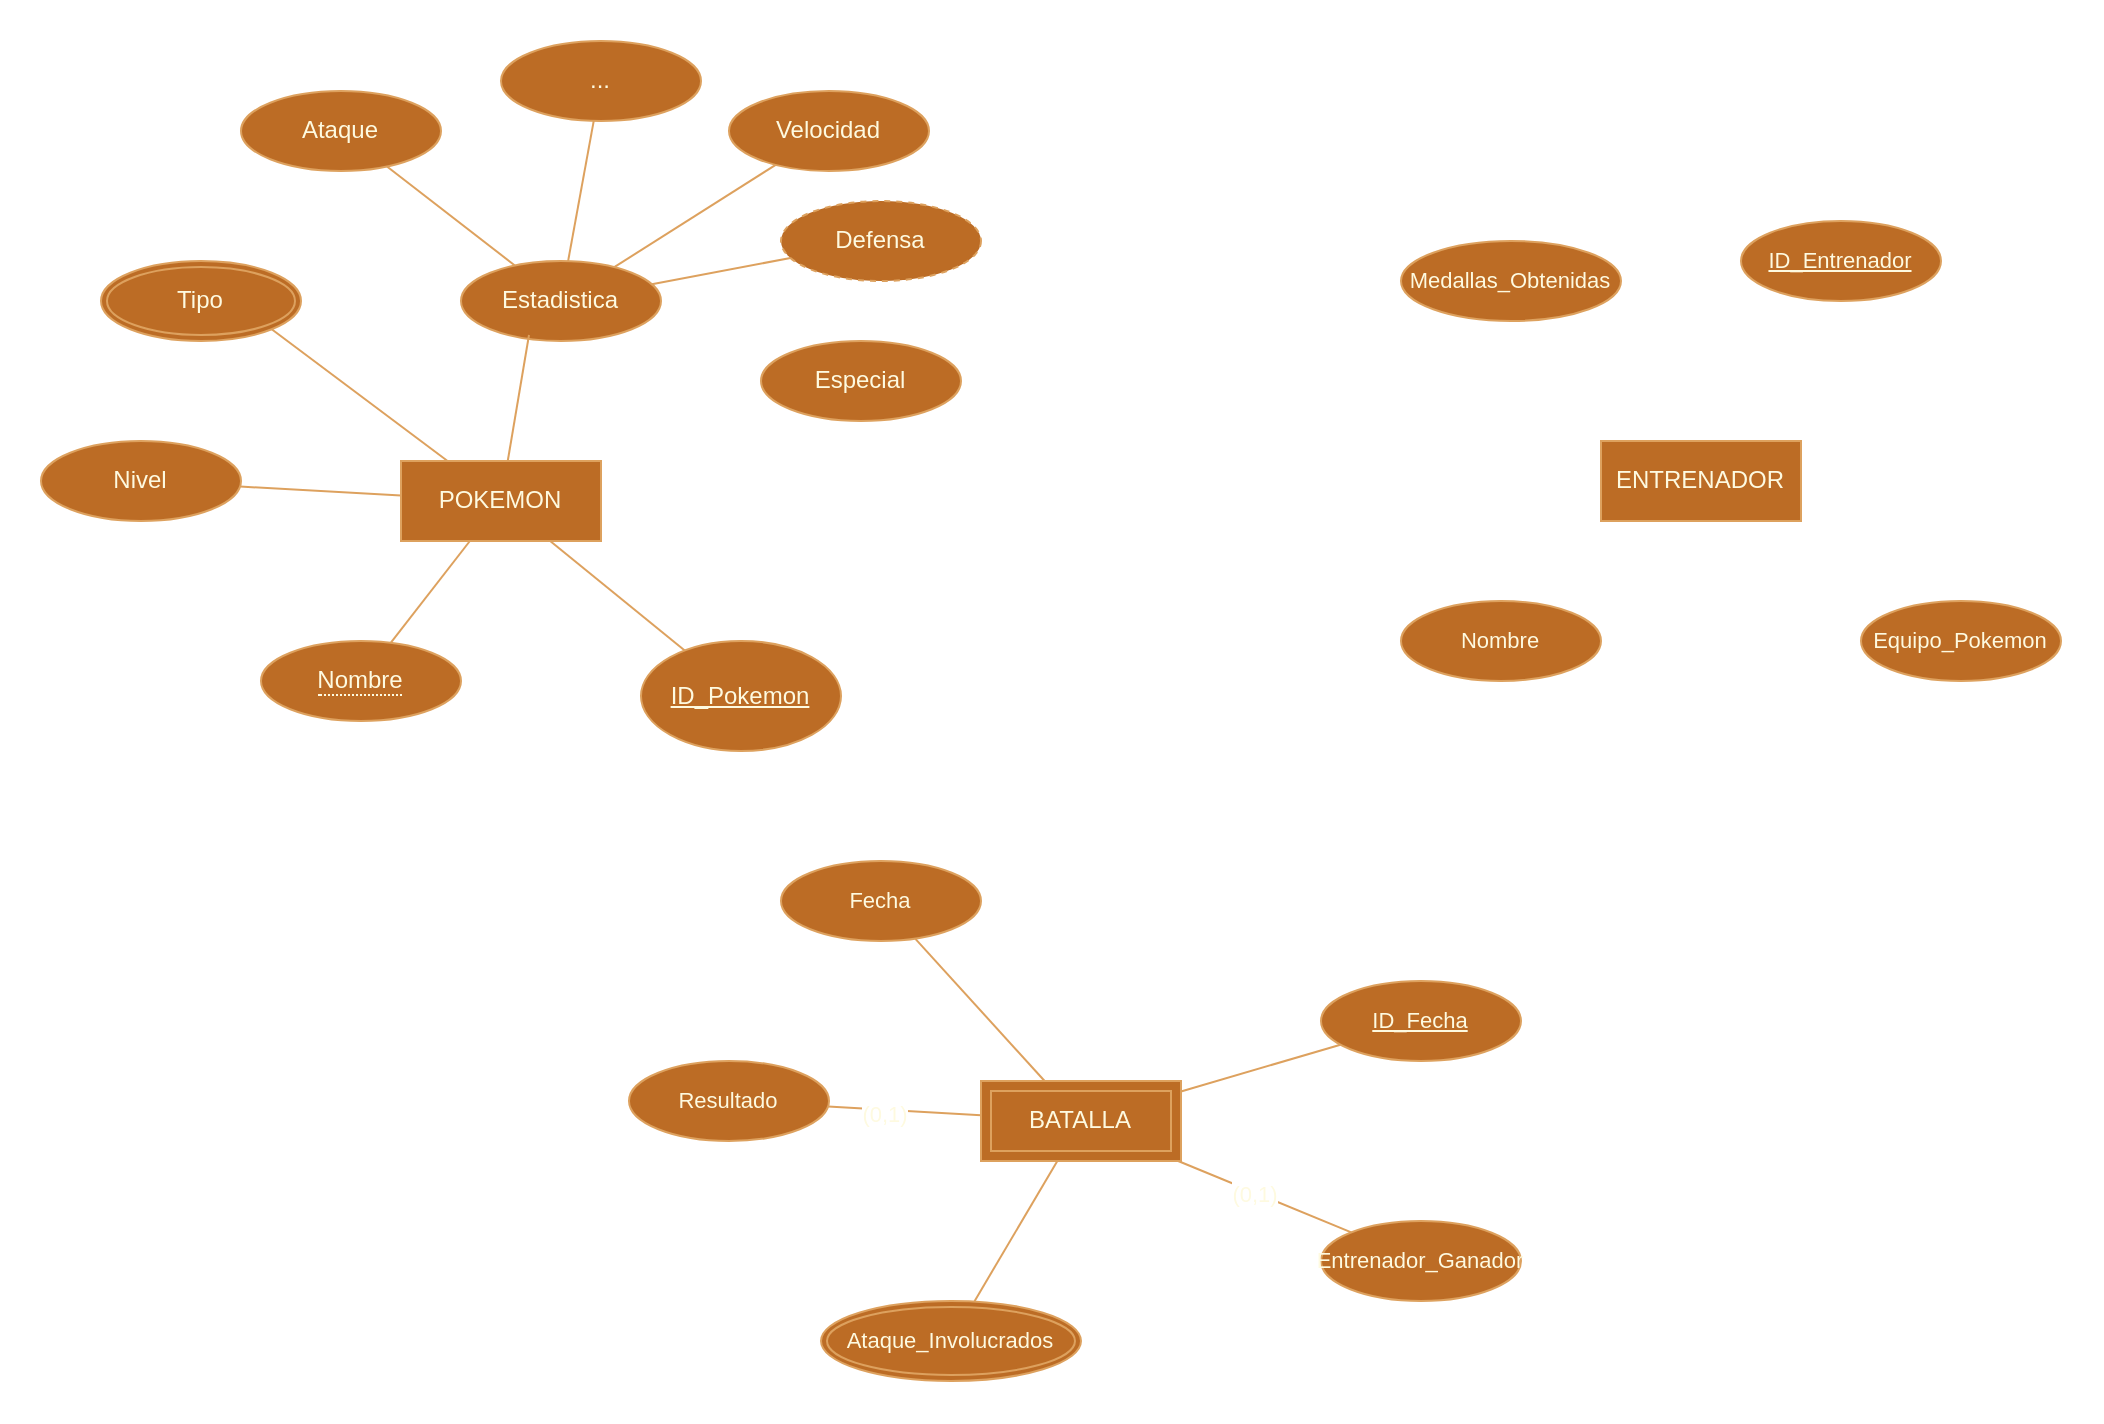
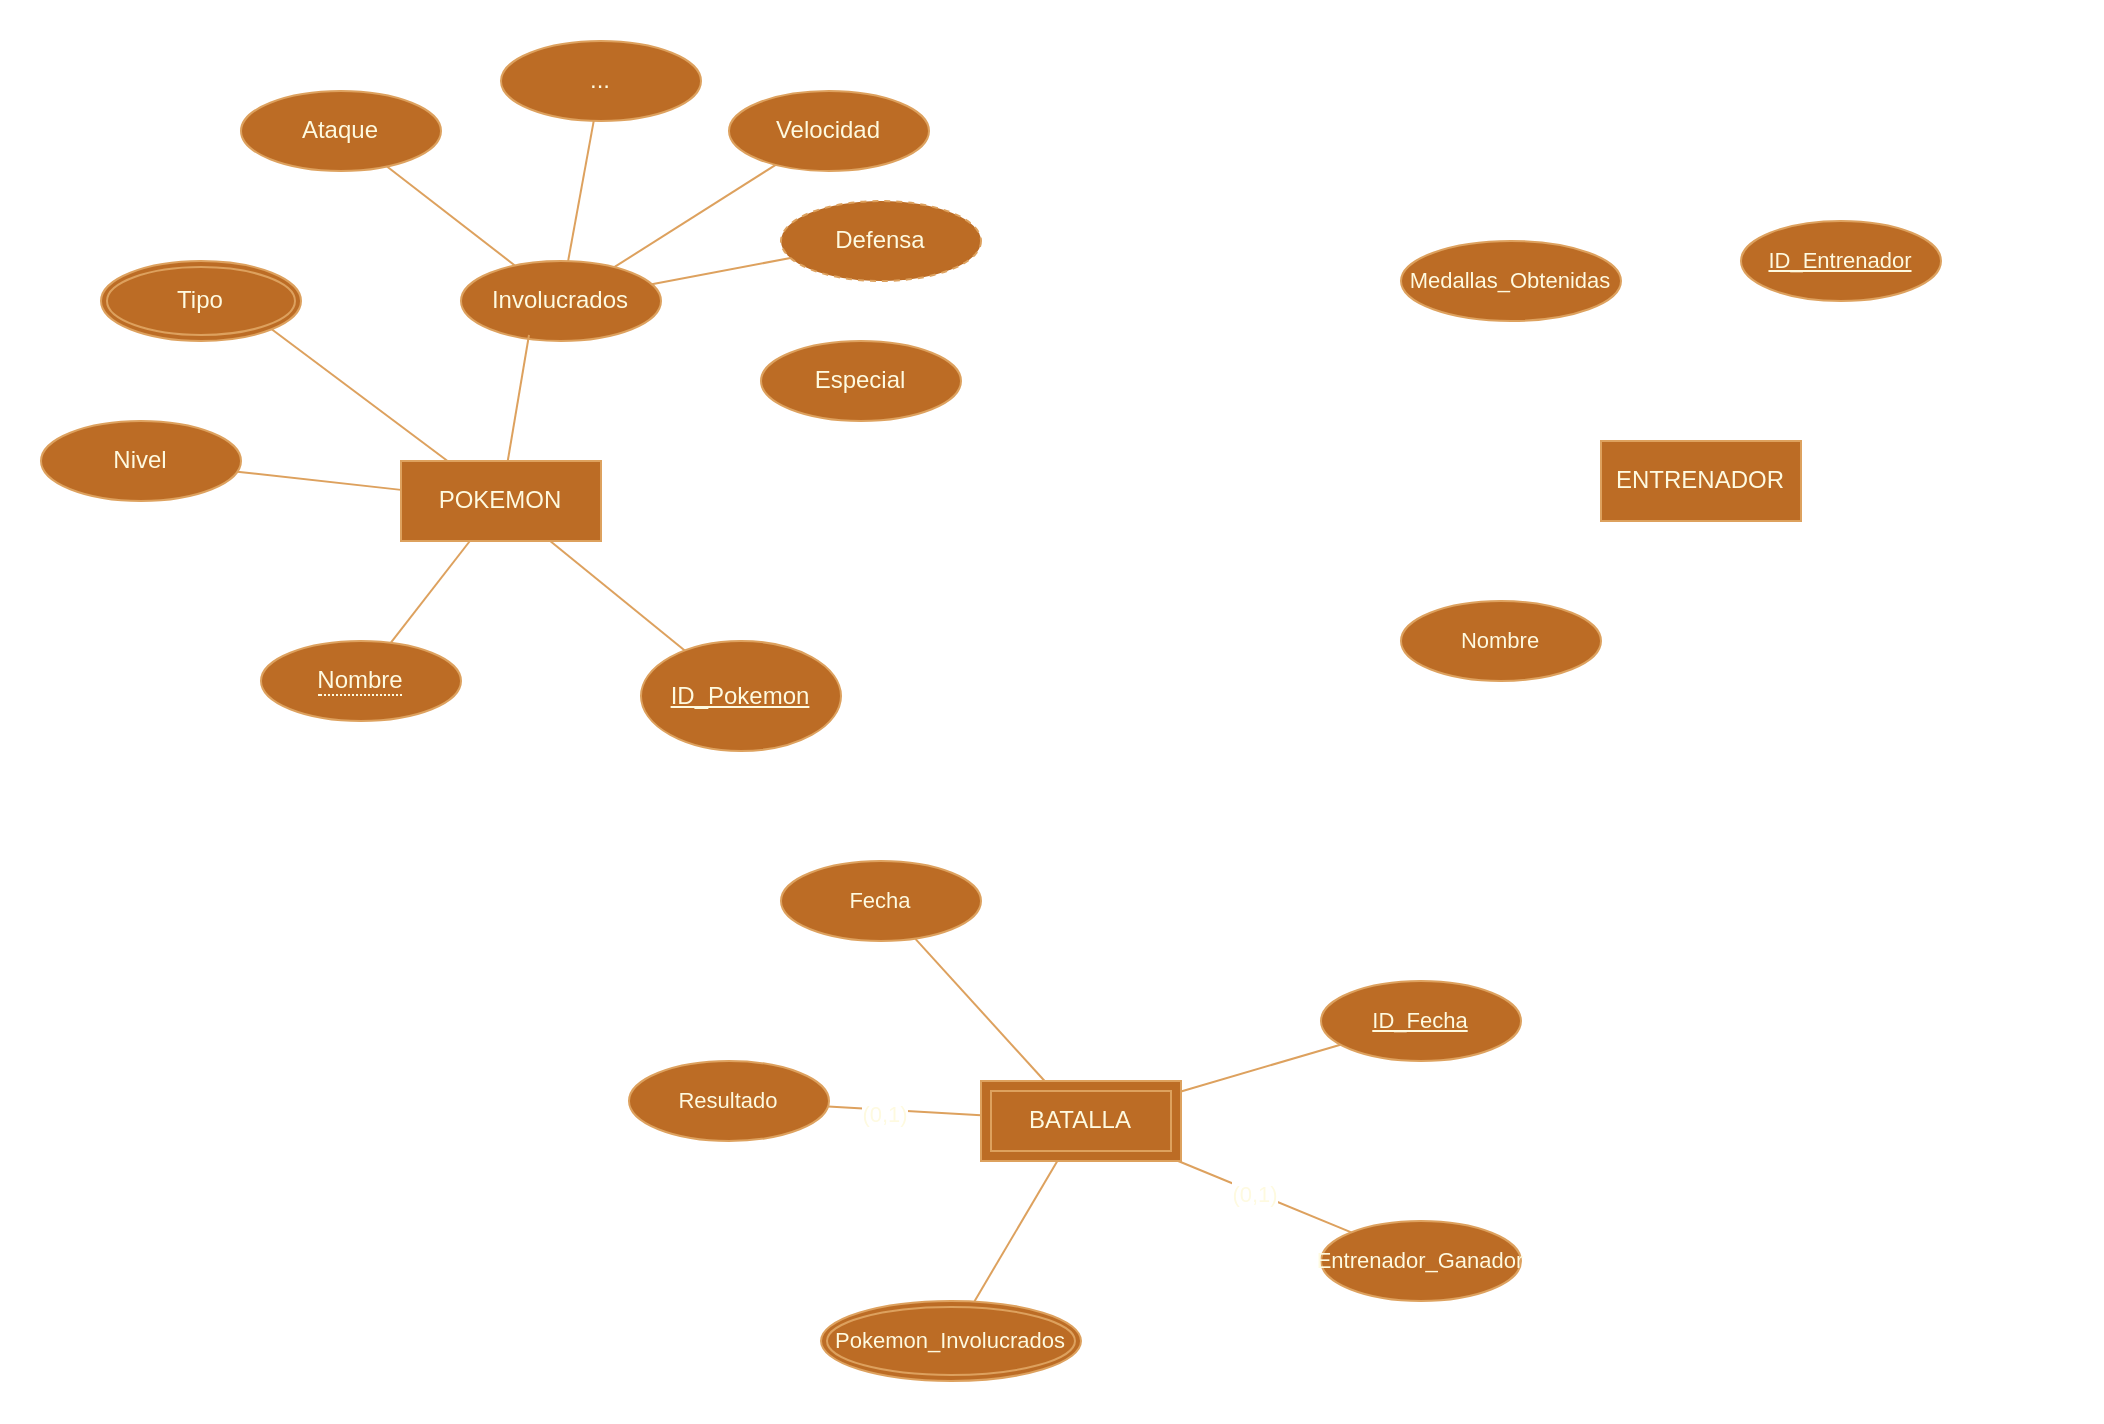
  <mxCell id="0" />
  <mxCell id="1" parent="0" />
  <mxCell id="2" style="edgeStyle=none;shape=connector;rounded=0;orthogonalLoop=1;jettySize=auto;html=1;entryX=1;entryY=1;entryDx=0;entryDy=0;labelBackgroundColor=default;strokeColor=#DDA15E;align=center;verticalAlign=middle;fontFamily=Helvetica;fontSize=11;fontColor=#FEFAE0;endArrow=none;endFill=0;fillColor=#BC6C25;" edge="1" parent="1" source="6" target="25"><mxGeometry relative="1" as="geometry" /></mxCell>
  <mxCell id="3" style="edgeStyle=none;shape=connector;rounded=0;orthogonalLoop=1;jettySize=auto;html=1;labelBackgroundColor=default;strokeColor=#DDA15E;align=center;verticalAlign=middle;fontFamily=Helvetica;fontSize=11;fontColor=#FEFAE0;endArrow=none;endFill=0;fillColor=#BC6C25;" edge="1" parent="1" source="6" target="23"><mxGeometry relative="1" as="geometry" /></mxCell>
  <mxCell id="4" style="edgeStyle=none;shape=connector;rounded=0;orthogonalLoop=1;jettySize=auto;html=1;labelBackgroundColor=default;strokeColor=#DDA15E;align=center;verticalAlign=middle;fontFamily=Helvetica;fontSize=11;fontColor=#FEFAE0;endArrow=none;endFill=0;fillColor=#BC6C25;" edge="1" parent="1" source="6" target="24"><mxGeometry relative="1" as="geometry" /></mxCell>
  <mxCell id="5" style="edgeStyle=none;shape=connector;rounded=0;orthogonalLoop=1;jettySize=auto;html=1;labelBackgroundColor=default;strokeColor=#DDA15E;align=center;verticalAlign=middle;fontFamily=Helvetica;fontSize=11;fontColor=#FEFAE0;endArrow=none;endFill=0;fillColor=#BC6C25;" edge="1" parent="1" source="6" target="22"><mxGeometry relative="1" as="geometry" /></mxCell>
  <mxCell id="6" value="POKEMON" style="whiteSpace=wrap;html=1;align=center;labelBackgroundColor=none;fillColor=#BC6C25;strokeColor=#DDA15E;fontColor=#FEFAE0;" vertex="1" parent="1"><mxGeometry x="200" y="230" width="100" height="40" as="geometry" /></mxCell>
  <mxCell id="7" value="ENTRENADOR" style="whiteSpace=wrap;html=1;align=center;labelBackgroundColor=none;fillColor=#BC6C25;strokeColor=#DDA15E;fontColor=#FEFAE0;" vertex="1" parent="1"><mxGeometry x="800" y="220" width="100" height="40" as="geometry" /></mxCell>
  <mxCell id="8" style="edgeStyle=none;shape=connector;rounded=0;orthogonalLoop=1;jettySize=auto;html=1;labelBackgroundColor=default;strokeColor=#DDA15E;align=center;verticalAlign=middle;fontFamily=Helvetica;fontSize=11;fontColor=#FEFAE0;endArrow=none;endFill=0;fillColor=#BC6C25;" edge="1" parent="1" source="15" target="39"><mxGeometry relative="1" as="geometry" /></mxCell>
  <mxCell id="9" style="edgeStyle=none;shape=connector;rounded=0;orthogonalLoop=1;jettySize=auto;html=1;labelBackgroundColor=default;strokeColor=#DDA15E;align=center;verticalAlign=middle;fontFamily=Helvetica;fontSize=11;fontColor=#FEFAE0;endArrow=none;endFill=0;fillColor=#BC6C25;" edge="1" parent="1" source="15" target="38"><mxGeometry relative="1" as="geometry" /></mxCell>
  <mxCell id="10" value="(0,1)" style="edgeLabel;html=1;align=center;verticalAlign=middle;resizable=0;points=[];fontSize=11;fontFamily=Helvetica;fontColor=#FEFAE0;" vertex="1" connectable="0" parent="9"><mxGeometry x="-0.123" y="-1" relative="1" as="geometry"><mxPoint as="offset" /></mxGeometry></mxCell>
  <mxCell id="11" style="edgeStyle=none;shape=connector;rounded=0;orthogonalLoop=1;jettySize=auto;html=1;labelBackgroundColor=default;strokeColor=#DDA15E;align=center;verticalAlign=middle;fontFamily=Helvetica;fontSize=11;fontColor=#FEFAE0;endArrow=none;endFill=0;fillColor=#BC6C25;" edge="1" parent="1" source="15" target="35"><mxGeometry relative="1" as="geometry" /></mxCell>
  <mxCell id="12" style="edgeStyle=none;shape=connector;rounded=0;orthogonalLoop=1;jettySize=auto;html=1;labelBackgroundColor=default;strokeColor=#DDA15E;align=center;verticalAlign=middle;fontFamily=Helvetica;fontSize=11;fontColor=#FEFAE0;endArrow=none;endFill=0;fillColor=#BC6C25;" edge="1" parent="1" source="15" target="36"><mxGeometry relative="1" as="geometry" /></mxCell>
  <mxCell id="13" style="edgeStyle=none;shape=connector;rounded=0;orthogonalLoop=1;jettySize=auto;html=1;labelBackgroundColor=default;strokeColor=#DDA15E;align=center;verticalAlign=middle;fontFamily=Helvetica;fontSize=11;fontColor=#FEFAE0;endArrow=none;endFill=0;fillColor=#BC6C25;" edge="1" parent="1" source="15" target="37"><mxGeometry relative="1" as="geometry" /></mxCell>
  <mxCell id="14" value="(0,1)" style="edgeLabel;html=1;align=center;verticalAlign=middle;resizable=0;points=[];fontSize=11;fontFamily=Helvetica;fontColor=#FEFAE0;" vertex="1" connectable="0" parent="13"><mxGeometry x="0.253" y="2" relative="1" as="geometry"><mxPoint as="offset" /></mxGeometry></mxCell>
  <mxCell id="15" value="BATALLA" style="shape=ext;margin=3;double=1;whiteSpace=wrap;html=1;align=center;labelBackgroundColor=none;fillColor=#BC6C25;strokeColor=#DDA15E;fontColor=#FEFAE0;" vertex="1" parent="1"><mxGeometry x="490" y="540" width="100" height="40" as="geometry" /></mxCell>
  <mxCell id="16" style="edgeStyle=none;shape=connector;rounded=0;orthogonalLoop=1;jettySize=auto;html=1;labelBackgroundColor=default;strokeColor=#DDA15E;align=center;verticalAlign=middle;fontFamily=Helvetica;fontSize=11;fontColor=#FEFAE0;endArrow=none;endFill=0;fillColor=#BC6C25;" edge="1" parent="1" source="20" target="28"><mxGeometry relative="1" as="geometry" /></mxCell>
  <mxCell id="17" style="edgeStyle=none;shape=connector;rounded=0;orthogonalLoop=1;jettySize=auto;html=1;labelBackgroundColor=default;strokeColor=#DDA15E;align=center;verticalAlign=middle;fontFamily=Helvetica;fontSize=11;fontColor=#FEFAE0;endArrow=none;endFill=0;fillColor=#BC6C25;" edge="1" parent="1" source="20" target="27"><mxGeometry relative="1" as="geometry" /></mxCell>
  <mxCell id="18" style="edgeStyle=none;shape=connector;rounded=0;orthogonalLoop=1;jettySize=auto;html=1;labelBackgroundColor=default;strokeColor=#DDA15E;align=center;verticalAlign=middle;fontFamily=Helvetica;fontSize=11;fontColor=#FEFAE0;endArrow=none;endFill=0;fillColor=#BC6C25;" edge="1" parent="1" source="20" target="26"><mxGeometry relative="1" as="geometry" /></mxCell>
  <mxCell id="19" style="edgeStyle=none;shape=connector;rounded=0;orthogonalLoop=1;jettySize=auto;html=1;labelBackgroundColor=default;strokeColor=#DDA15E;align=center;verticalAlign=middle;fontFamily=Helvetica;fontSize=11;fontColor=#FEFAE0;endArrow=none;endFill=0;fillColor=#BC6C25;" edge="1" parent="1" source="20" target="21"><mxGeometry relative="1" as="geometry" /></mxCell>
- <mxCell id="20" value="Estadistica" style="ellipse;whiteSpace=wrap;html=1;align=center;strokeColor=#DDA15E;fontColor=#FEFAE0;fillColor=#BC6C25;" vertex="1" parent="1"><mxGeometry x="230" y="130" width="100" height="40" as="geometry" /></mxCell>
+ <mxCell id="20" value="Involucrados" style="ellipse;whiteSpace=wrap;html=1;align=center;strokeColor=#DDA15E;fontColor=#FEFAE0;fillColor=#BC6C25;" vertex="1" parent="1"><mxGeometry x="230" y="130" width="100" height="40" as="geometry" /></mxCell>
  <mxCell id="21" value="Ataque" style="ellipse;whiteSpace=wrap;html=1;align=center;strokeColor=#DDA15E;fontColor=#FEFAE0;fillColor=#BC6C25;" vertex="1" parent="1"><mxGeometry x="120" y="45" width="100" height="40" as="geometry" /></mxCell>
  <mxCell id="22" value="ID_Pokemon" style="ellipse;whiteSpace=wrap;html=1;align=center;fontStyle=4;strokeColor=#DDA15E;fontColor=#FEFAE0;fillColor=#BC6C25;" vertex="1" parent="1"><mxGeometry x="320" y="320" width="100" height="55" as="geometry" /></mxCell>
- <mxCell id="23" value="Nivel" style="ellipse;whiteSpace=wrap;html=1;align=center;strokeColor=#DDA15E;fontColor=#FEFAE0;fillColor=#BC6C25;" vertex="1" parent="1"><mxGeometry x="20" y="220" width="100" height="40" as="geometry" /></mxCell>
+ <mxCell id="23" value="Nivel" style="ellipse;whiteSpace=wrap;html=1;align=center;strokeColor=#DDA15E;fontColor=#FEFAE0;fillColor=#BC6C25;" vertex="1" parent="1"><mxGeometry x="20" y="210" width="100" height="40" as="geometry" /></mxCell>
  <mxCell id="24" value="&lt;span style=&quot;border-bottom: 1px dotted&quot;&gt;Nombre&lt;/span&gt;" style="ellipse;whiteSpace=wrap;html=1;align=center;strokeColor=#DDA15E;fontColor=#FEFAE0;fillColor=#BC6C25;" vertex="1" parent="1"><mxGeometry x="130" y="320" width="100" height="40" as="geometry" /></mxCell>
  <mxCell id="25" value="Tipo" style="ellipse;shape=doubleEllipse;margin=3;whiteSpace=wrap;html=1;align=center;strokeColor=#DDA15E;fontColor=#FEFAE0;fillColor=#BC6C25;" vertex="1" parent="1"><mxGeometry x="50" y="130" width="100" height="40" as="geometry" /></mxCell>
  <mxCell id="26" value="..." style="ellipse;whiteSpace=wrap;html=1;align=center;strokeColor=#DDA15E;fontColor=#FEFAE0;fillColor=#BC6C25;" vertex="1" parent="1"><mxGeometry x="250" y="20" width="100" height="40" as="geometry" /></mxCell>
  <mxCell id="27" value="Velocidad" style="ellipse;whiteSpace=wrap;html=1;align=center;strokeColor=#DDA15E;fontColor=#FEFAE0;fillColor=#BC6C25;" vertex="1" parent="1"><mxGeometry x="364" y="45" width="100" height="40" as="geometry" /></mxCell>
  <mxCell id="28" value="Defensa" style="ellipse;whiteSpace=wrap;html=1;align=center;strokeColor=#DDA15E;fontColor=#FEFAE0;fillColor=#BC6C25;dashed=1;" vertex="1" parent="1"><mxGeometry x="390" y="100" width="100" height="40" as="geometry" /></mxCell>
  <mxCell id="29" value="Especial" style="ellipse;whiteSpace=wrap;html=1;align=center;strokeColor=#DDA15E;fontColor=#FEFAE0;fillColor=#BC6C25;" vertex="1" parent="1"><mxGeometry x="380" y="170" width="100" height="40" as="geometry" /></mxCell>
  <mxCell id="30" style="edgeStyle=none;shape=connector;rounded=0;orthogonalLoop=1;jettySize=auto;html=1;entryX=0.34;entryY=0.925;entryDx=0;entryDy=0;entryPerimeter=0;labelBackgroundColor=default;strokeColor=#DDA15E;align=center;verticalAlign=middle;fontFamily=Helvetica;fontSize=11;fontColor=#FEFAE0;endArrow=none;endFill=0;fillColor=#BC6C25;" edge="1" parent="1" source="6" target="20"><mxGeometry relative="1" as="geometry" /></mxCell>
  <mxCell id="31" value="Medallas_Obtenidas" style="ellipse;whiteSpace=wrap;html=1;align=center;strokeColor=#DDA15E;fontFamily=Helvetica;fontSize=11;fontColor=#FEFAE0;fillColor=#BC6C25;" vertex="1" parent="1"><mxGeometry x="700" y="120" width="110" height="40" as="geometry" /></mxCell>
  <mxCell id="32" value="ID_Entrenador" style="ellipse;whiteSpace=wrap;html=1;align=center;fontStyle=4;strokeColor=#DDA15E;fontFamily=Helvetica;fontSize=11;fontColor=#FEFAE0;fillColor=#BC6C25;" vertex="1" parent="1"><mxGeometry x="870" y="110" width="100" height="40" as="geometry" /></mxCell>
  <mxCell id="33" value="Nombre" style="ellipse;whiteSpace=wrap;html=1;align=center;strokeColor=#DDA15E;fontFamily=Helvetica;fontSize=11;fontColor=#FEFAE0;fillColor=#BC6C25;" vertex="1" parent="1"><mxGeometry x="700" y="300" width="100" height="40" as="geometry" /></mxCell>
- <mxCell id="34" value="Equipo_Pokemon" style="ellipse;whiteSpace=wrap;html=1;align=center;strokeColor=#DDA15E;fontFamily=Helvetica;fontSize=11;fontColor=#FEFAE0;fillColor=#BC6C25;" vertex="1" parent="1"><mxGeometry x="930" y="300" width="100" height="40" as="geometry" /></mxCell>
  <mxCell id="35" value="ID_Fecha" style="ellipse;whiteSpace=wrap;html=1;align=center;fontStyle=4;strokeColor=#DDA15E;fontFamily=Helvetica;fontSize=11;fontColor=#FEFAE0;fillColor=#BC6C25;" vertex="1" parent="1"><mxGeometry x="660" y="490" width="100" height="40" as="geometry" /></mxCell>
  <mxCell id="36" value="Fecha" style="ellipse;whiteSpace=wrap;html=1;align=center;strokeColor=#DDA15E;fontFamily=Helvetica;fontSize=11;fontColor=#FEFAE0;fillColor=#BC6C25;" vertex="1" parent="1"><mxGeometry x="390" y="430" width="100" height="40" as="geometry" /></mxCell>
  <mxCell id="37" value="Resultado" style="ellipse;whiteSpace=wrap;html=1;align=center;strokeColor=#DDA15E;fontFamily=Helvetica;fontSize=11;fontColor=#FEFAE0;fillColor=#BC6C25;" vertex="1" parent="1"><mxGeometry x="314" y="530" width="100" height="40" as="geometry" /></mxCell>
  <mxCell id="38" value="Entrenador_Ganador" style="ellipse;whiteSpace=wrap;html=1;align=center;strokeColor=#DDA15E;fontFamily=Helvetica;fontSize=11;fontColor=#FEFAE0;fillColor=#BC6C25;" vertex="1" parent="1"><mxGeometry x="660" y="610" width="100" height="40" as="geometry" /></mxCell>
- <mxCell id="39" value="Ataque_Involucrados" style="ellipse;shape=doubleEllipse;margin=3;whiteSpace=wrap;html=1;align=center;strokeColor=#DDA15E;fontFamily=Helvetica;fontSize=11;fontColor=#FEFAE0;fillColor=#BC6C25;" vertex="1" parent="1"><mxGeometry x="410" y="650" width="130" height="40" as="geometry" /></mxCell>
+ <mxCell id="39" value="Pokemon_Involucrados" style="ellipse;shape=doubleEllipse;margin=3;whiteSpace=wrap;html=1;align=center;strokeColor=#DDA15E;fontFamily=Helvetica;fontSize=11;fontColor=#FEFAE0;fillColor=#BC6C25;" vertex="1" parent="1"><mxGeometry x="410" y="650" width="130" height="40" as="geometry" /></mxCell>
